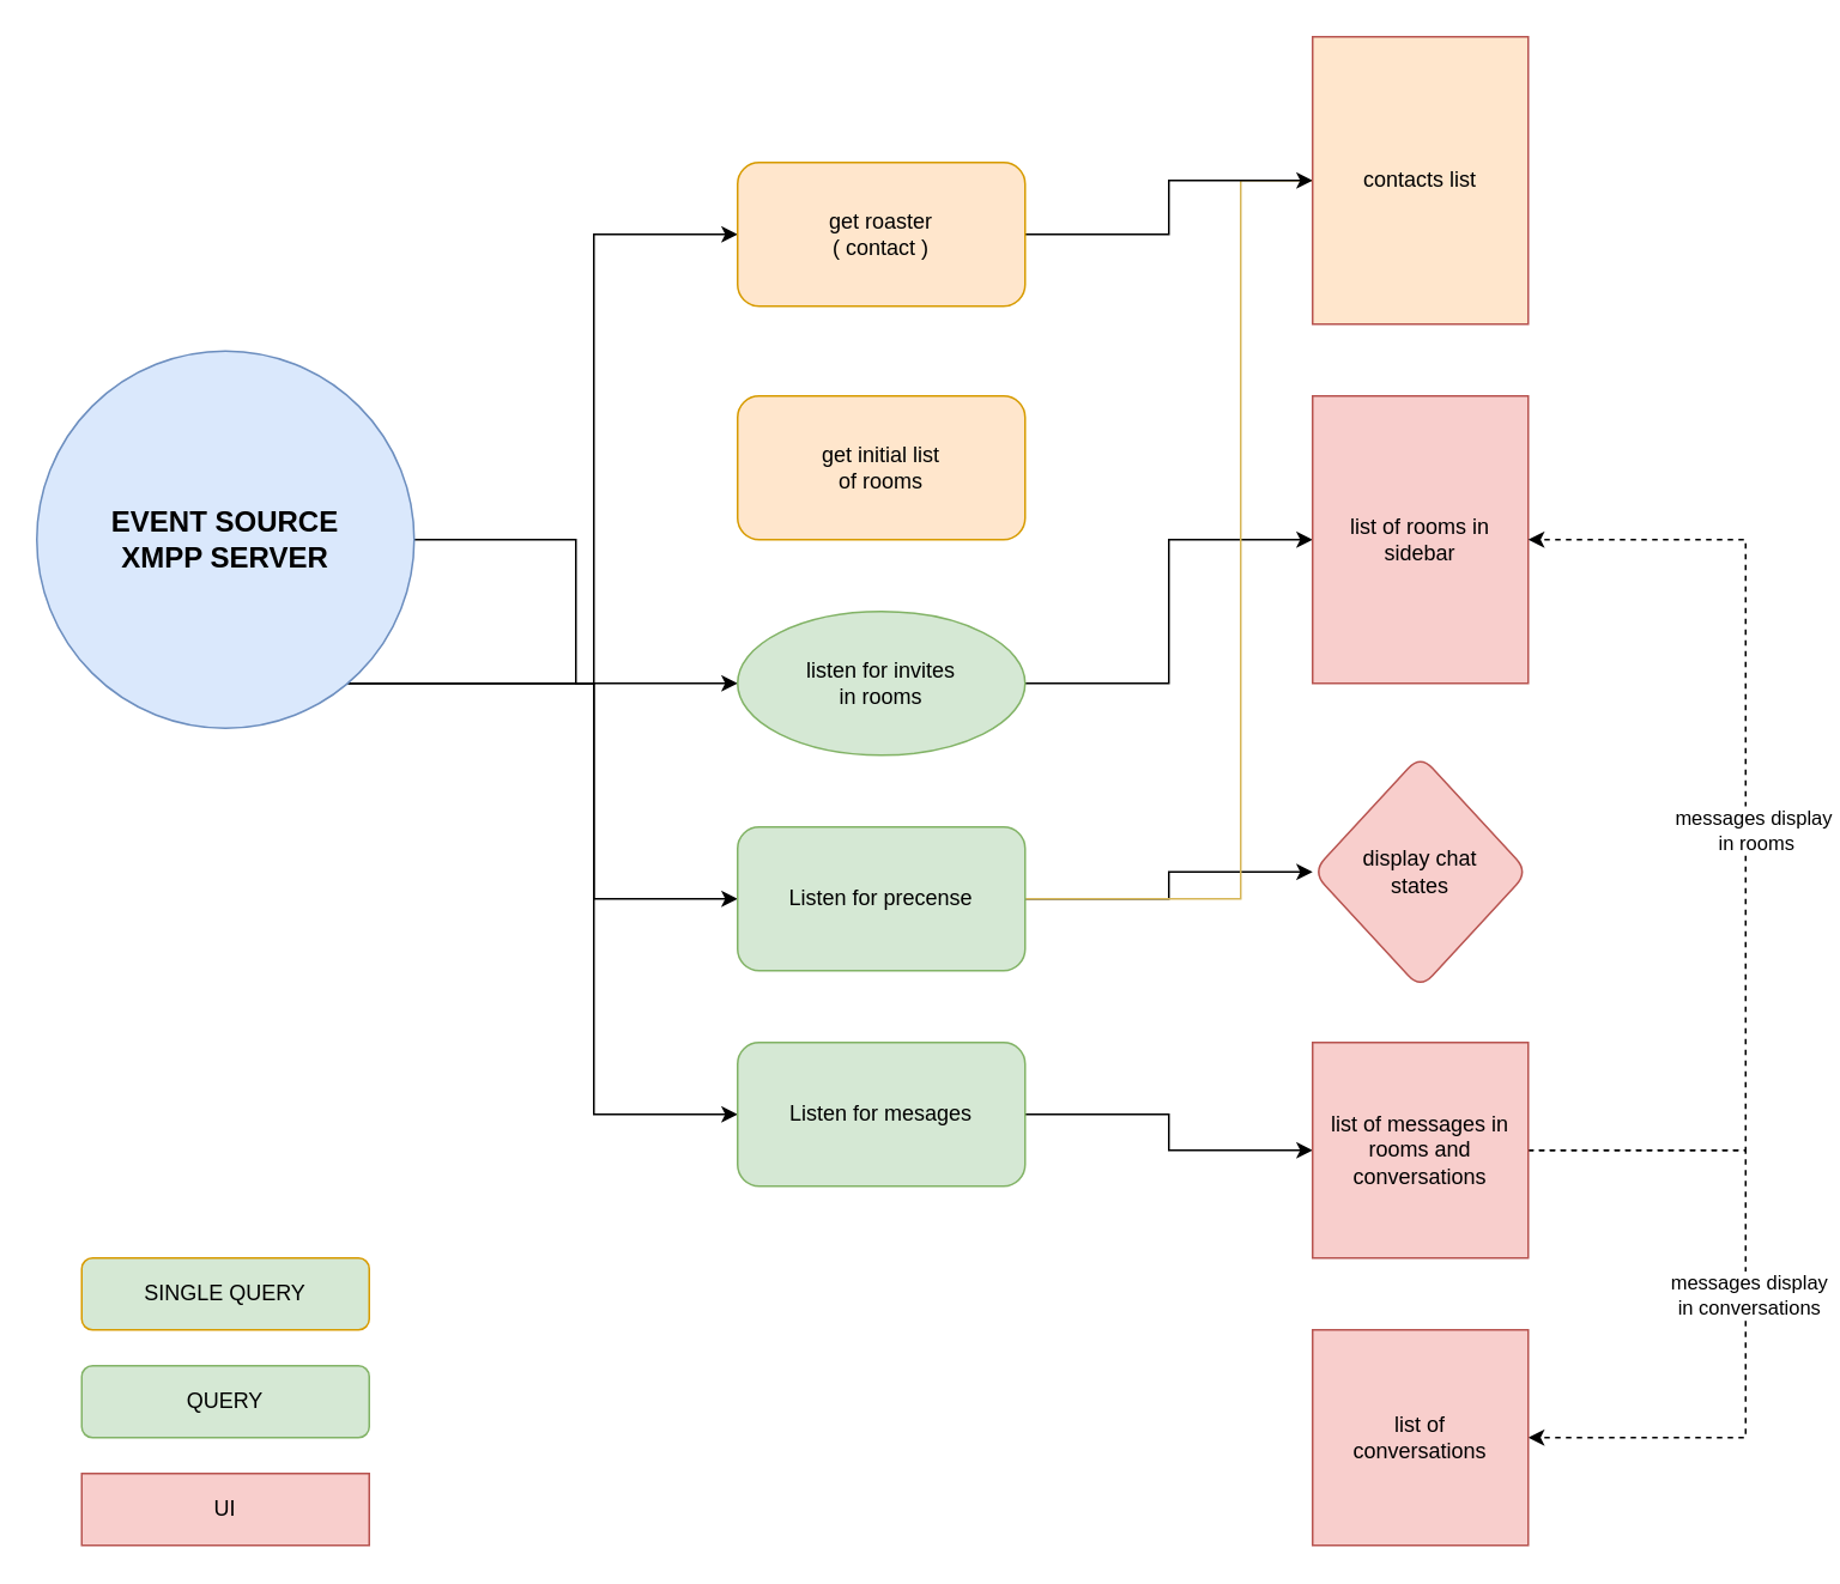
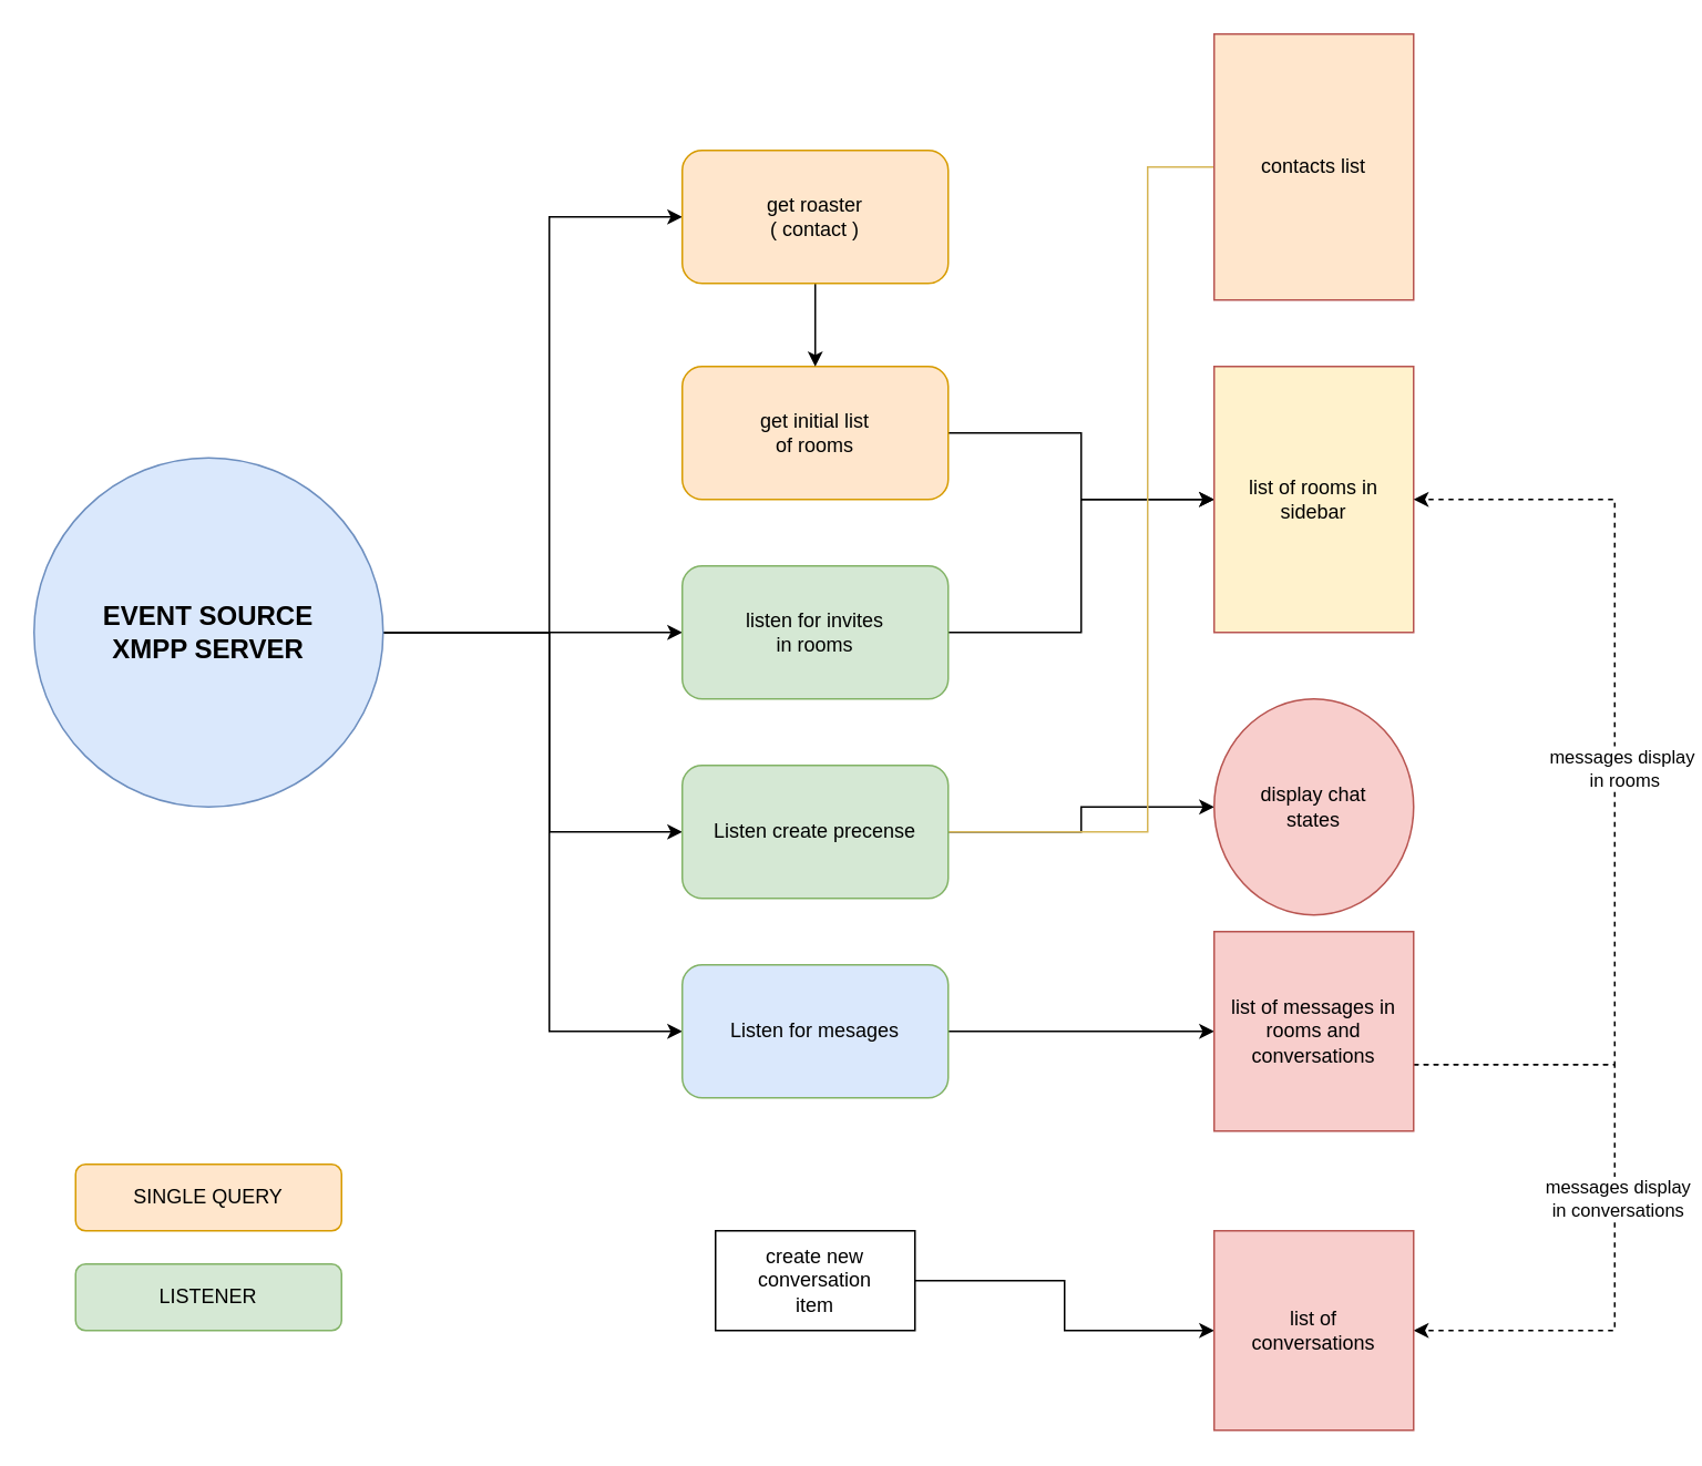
  <mxCell id="0" />
  <mxCell id="1" parent="0" />
  <mxCell id="2" style="edgeStyle=orthogonalEdgeStyle;rounded=0;orthogonalLoop=1;jettySize=auto;html=1;entryX=0;entryY=0.5;entryDx=0;entryDy=0;" edge="1" parent="1" source="6" target="10"><mxGeometry relative="1" as="geometry" /></mxCell>
  <mxCell id="3" style="edgeStyle=orthogonalEdgeStyle;rounded=0;orthogonalLoop=1;jettySize=auto;html=1;entryX=0;entryY=0.5;entryDx=0;entryDy=0;" edge="1" parent="1" source="6" target="16"><mxGeometry relative="1" as="geometry"><mxPoint x="280" y="630" as="targetPoint" /><Array as="points"><mxPoint x="330" y="380" /><mxPoint x="330" y="620" /></Array></mxGeometry></mxCell>
  <mxCell id="4" style="edgeStyle=orthogonalEdgeStyle;rounded=0;orthogonalLoop=1;jettySize=auto;html=1;entryX=0;entryY=0.5;entryDx=0;entryDy=0;" edge="1" parent="1" source="6" target="14"><mxGeometry relative="1" as="geometry"><mxPoint x="410" y="530" as="targetPoint" /><Array as="points"><mxPoint x="330" y="380" /><mxPoint x="330" y="500" /></Array></mxGeometry></mxCell>
  <mxCell id="5" style="edgeStyle=orthogonalEdgeStyle;rounded=0;orthogonalLoop=1;jettySize=auto;html=1;entryX=0;entryY=0.5;entryDx=0;entryDy=0;" edge="1" parent="1" source="6" target="27"><mxGeometry relative="1" as="geometry"><mxPoint x="230" y="100" as="targetPoint" /><Array as="points"><mxPoint x="330" y="380" /><mxPoint x="330" y="130" /></Array></mxGeometry></mxCell>
- <mxCell id="6" value="&lt;div style=&quot;font-size: 16px;&quot;&gt;&lt;font style=&quot;font-size: 16px;&quot;&gt;&lt;b&gt;EVENT SOURCE&lt;/b&gt;&lt;/font&gt;&lt;/div&gt;&lt;div style=&quot;font-size: 16px;&quot;&gt;&lt;font style=&quot;font-size: 16px;&quot;&gt;&lt;b&gt;&lt;font style=&quot;font-size: 16px;&quot;&gt;XMPP SERVER&lt;/font&gt;&lt;br&gt;&lt;/b&gt;&lt;/font&gt;&lt;/div&gt;" style="ellipse;whiteSpace=wrap;html=1;aspect=fixed;fillColor=#dae8fc;strokeColor=#6c8ebf;" vertex="1" parent="1"><mxGeometry x="20" y="195" width="210" height="210" as="geometry" /></mxCell>
+ <mxCell id="6" value="&lt;div style=&quot;font-size: 16px;&quot;&gt;&lt;font style=&quot;font-size: 16px;&quot;&gt;&lt;b&gt;EVENT SOURCE&lt;/b&gt;&lt;/font&gt;&lt;/div&gt;&lt;div style=&quot;font-size: 16px;&quot;&gt;&lt;font style=&quot;font-size: 16px;&quot;&gt;&lt;b&gt;&lt;font style=&quot;font-size: 16px;&quot;&gt;XMPP SERVER&lt;/font&gt;&lt;br&gt;&lt;/b&gt;&lt;/font&gt;&lt;/div&gt;" style="ellipse;whiteSpace=wrap;html=1;aspect=fixed;fillColor=#dae8fc;strokeColor=#6c8ebf;" vertex="1" parent="1"><mxGeometry x="20" y="275" width="210" height="210" as="geometry" /></mxCell>
+ <mxCell id="7" style="edgeStyle=orthogonalEdgeStyle;rounded=0;orthogonalLoop=1;jettySize=auto;html=1;entryX=0;entryY=0.5;entryDx=0;entryDy=0;" edge="1" parent="1" source="8" target="11"><mxGeometry relative="1" as="geometry"><Array as="points"><mxPoint x="650" y="260" /><mxPoint x="650" y="300" /></Array></mxGeometry></mxCell>
  <mxCell id="8" value="&lt;div&gt;get initial list&lt;/div&gt;&lt;div&gt;of rooms&lt;/div&gt;" style="rounded=1;whiteSpace=wrap;html=1;fillColor=#ffe6cc;strokeColor=#d79b00;" vertex="1" parent="1"><mxGeometry x="410" y="220" width="160" height="80" as="geometry" /></mxCell>
  <mxCell id="9" style="edgeStyle=orthogonalEdgeStyle;rounded=0;orthogonalLoop=1;jettySize=auto;html=1;entryX=0;entryY=0.5;entryDx=0;entryDy=0;" edge="1" parent="1" source="10" target="11"><mxGeometry relative="1" as="geometry"><mxPoint x="740" y="330" as="targetPoint" /><Array as="points"><mxPoint x="650" y="380" /><mxPoint x="650" y="300" /></Array></mxGeometry></mxCell>
- <mxCell id="10" value="&lt;div&gt;listen for invites&lt;/div&gt;&lt;div&gt;in rooms &lt;/div&gt;" style="ellipse;whiteSpace=wrap;html=1;fillColor=#d5e8d4;strokeColor=#82b366;" vertex="1" parent="1"><mxGeometry x="410" y="340" width="160" height="80" as="geometry" /></mxCell>
- <mxCell id="11" value="&lt;div&gt;list of rooms in sidebar&lt;/div&gt;" style="rounded=0;whiteSpace=wrap;html=1;fillColor=#f8cecc;strokeColor=#b85450;" vertex="1" parent="1"><mxGeometry x="730" y="220" width="120" height="160" as="geometry" /></mxCell>
+ <mxCell id="10" value="&lt;div&gt;listen for invites&lt;/div&gt;&lt;div&gt;in rooms &lt;/div&gt;" style="rounded=1;whiteSpace=wrap;html=1;fillColor=#d5e8d4;strokeColor=#82b366;" vertex="1" parent="1"><mxGeometry x="410" y="340" width="160" height="80" as="geometry" /></mxCell>
+ <mxCell id="11" value="&lt;div&gt;list of rooms in sidebar&lt;/div&gt;" style="rounded=0;whiteSpace=wrap;html=1;fillColor=#fff2cc;strokeColor=#b85450;" vertex="1" parent="1"><mxGeometry x="730" y="220" width="120" height="160" as="geometry" /></mxCell>
  <mxCell id="12" value="" style="edgeStyle=orthogonalEdgeStyle;rounded=0;orthogonalLoop=1;jettySize=auto;html=1;" edge="1" parent="1" source="14" target="22"><mxGeometry relative="1" as="geometry" /></mxCell>
  <mxCell id="13" style="edgeStyle=orthogonalEdgeStyle;rounded=0;orthogonalLoop=1;jettySize=auto;html=1;fillColor=#fff2cc;strokeColor=#d6b656;" edge="1" parent="1" source="14"><mxGeometry relative="1" as="geometry"><mxPoint x="770" y="100" as="targetPoint" /><Array as="points"><mxPoint x="690" y="500" /><mxPoint x="690" y="100" /></Array></mxGeometry></mxCell>
- <mxCell id="14" value="&lt;div&gt;Listen for precense&lt;/div&gt;" style="rounded=1;whiteSpace=wrap;html=1;fillColor=#d5e8d4;strokeColor=#82b366;" vertex="1" parent="1"><mxGeometry x="410" y="460" width="160" height="80" as="geometry" /></mxCell>
+ <mxCell id="14" value="&lt;div&gt;Listen create precense&lt;/div&gt;" style="rounded=1;whiteSpace=wrap;html=1;fillColor=#d5e8d4;strokeColor=#82b366;" vertex="1" parent="1"><mxGeometry x="410" y="460" width="160" height="80" as="geometry" /></mxCell>
  <mxCell id="15" style="edgeStyle=orthogonalEdgeStyle;rounded=0;orthogonalLoop=1;jettySize=auto;html=1;entryX=0;entryY=0.5;entryDx=0;entryDy=0;" edge="1" parent="1" source="16" target="21"><mxGeometry relative="1" as="geometry" /></mxCell>
- <mxCell id="16" value="&lt;div&gt;Listen for mesages&lt;/div&gt;" style="rounded=1;whiteSpace=wrap;html=1;fillColor=#d5e8d4;strokeColor=#82b366;" vertex="1" parent="1"><mxGeometry x="410" y="580" width="160" height="80" as="geometry" /></mxCell>
+ <mxCell id="16" value="&lt;div&gt;Listen for mesages&lt;/div&gt;" style="rounded=1;whiteSpace=wrap;html=1;fillColor=#dae8fc;strokeColor=#82b366;" vertex="1" parent="1"><mxGeometry x="410" y="580" width="160" height="80" as="geometry" /></mxCell>
  <mxCell id="17" style="edgeStyle=orthogonalEdgeStyle;rounded=0;orthogonalLoop=1;jettySize=auto;html=1;entryX=1;entryY=0.5;entryDx=0;entryDy=0;dashed=1;" edge="1" parent="1" source="21" target="11"><mxGeometry relative="1" as="geometry"><mxPoint x="970" y="300" as="targetPoint" /><Array as="points"><mxPoint x="971" y="640" /><mxPoint x="971" y="300" /></Array></mxGeometry></mxCell>
  <mxCell id="18" value="&lt;div&gt;messages display&amp;nbsp;&lt;/div&gt;&lt;div&gt;in rooms&lt;/div&gt;" style="edgeLabel;html=1;align=center;verticalAlign=middle;resizable=0;points=[];" vertex="1" connectable="0" parent="17"><mxGeometry x="-0.054" y="-5" relative="1" as="geometry"><mxPoint y="-25" as="offset" /></mxGeometry></mxCell>
  <mxCell id="19" style="edgeStyle=orthogonalEdgeStyle;rounded=0;orthogonalLoop=1;jettySize=auto;html=1;entryX=1;entryY=0.5;entryDx=0;entryDy=0;dashed=1;" edge="1" parent="1" source="21" target="25"><mxGeometry relative="1" as="geometry"><mxPoint x="970" y="790" as="targetPoint" /><Array as="points"><mxPoint x="971" y="640" /><mxPoint x="971" y="800" /></Array></mxGeometry></mxCell>
  <mxCell id="20" value="&lt;div&gt;messages display&lt;/div&gt;&lt;div&gt;in conversations&lt;br&gt;&lt;/div&gt;" style="edgeLabel;html=1;align=center;verticalAlign=middle;resizable=0;points=[];" vertex="1" connectable="0" parent="19"><mxGeometry x="0.027" y="1" relative="1" as="geometry"><mxPoint y="-5" as="offset" /></mxGeometry></mxCell>
- <mxCell id="21" value="&lt;div&gt;list of messages in rooms and conversations&lt;/div&gt;" style="rounded=0;whiteSpace=wrap;html=1;fillColor=#f8cecc;strokeColor=#b85450;" vertex="1" parent="1"><mxGeometry x="730" y="580" width="120" height="120" as="geometry" /></mxCell>
- <mxCell id="22" value="&lt;div&gt;display chat&lt;/div&gt;&lt;div&gt;states&lt;/div&gt;" style="rhombus;whiteSpace=wrap;html=1;fillColor=#f8cecc;strokeColor=#b85450;rounded=1;" vertex="1" parent="1"><mxGeometry x="730" y="420" width="120" height="130" as="geometry" /></mxCell>
+ <mxCell id="21" value="&lt;div&gt;list of messages in rooms and conversations&lt;/div&gt;" style="rounded=0;whiteSpace=wrap;html=1;fillColor=#f8cecc;strokeColor=#b85450;" vertex="1" parent="1"><mxGeometry x="730" y="560" width="120" height="120" as="geometry" /></mxCell>
+ <mxCell id="22" value="&lt;div&gt;display chat&lt;/div&gt;&lt;div&gt;states&lt;/div&gt;" style="ellipse;whiteSpace=wrap;html=1;fillColor=#f8cecc;strokeColor=#b85450;" vertex="1" parent="1"><mxGeometry x="730" y="420" width="120" height="130" as="geometry" /></mxCell>
+ <mxCell id="23" style="edgeStyle=orthogonalEdgeStyle;rounded=0;orthogonalLoop=1;jettySize=auto;html=1;entryX=0;entryY=0.5;entryDx=0;entryDy=0;" edge="1" parent="1" source="24" target="25"><mxGeometry relative="1" as="geometry" /></mxCell>
+ <mxCell id="24" value="&lt;div&gt;create new conversation&lt;/div&gt;&lt;div&gt;item&lt;br&gt;&lt;/div&gt;" style="whiteSpace=wrap;html=1;" vertex="1" parent="1"><mxGeometry x="430" y="740" width="120" height="60" as="geometry" /></mxCell>
  <mxCell id="25" value="&lt;div&gt;list of&lt;/div&gt;&lt;div&gt;conversations&lt;br&gt;&lt;/div&gt;" style="rounded=0;whiteSpace=wrap;html=1;fillColor=#f8cecc;strokeColor=#b85450;" vertex="1" parent="1"><mxGeometry x="730" y="740" width="120" height="120" as="geometry" /></mxCell>
- <mxCell id="26" style="edgeStyle=orthogonalEdgeStyle;rounded=0;orthogonalLoop=1;jettySize=auto;html=1;entryX=0;entryY=0.5;entryDx=0;entryDy=0;" edge="1" parent="1" source="27" target="28"><mxGeometry relative="1" as="geometry" /></mxCell>
+ <mxCell id="26" style="edgeStyle=orthogonalEdgeStyle;rounded=0;orthogonalLoop=1;jettySize=auto;html=1;" edge="1" parent="1" source="27" target="8"><mxGeometry relative="1" as="geometry" /></mxCell>
  <mxCell id="27" value="&lt;div&gt;get roaster&lt;/div&gt;&lt;div&gt;( contact )&lt;br&gt;&lt;/div&gt;" style="rounded=1;whiteSpace=wrap;html=1;fillColor=#ffe6cc;strokeColor=#d79b00;" vertex="1" parent="1"><mxGeometry x="410" y="90" width="160" height="80" as="geometry" /></mxCell>
  <mxCell id="28" value="&lt;div&gt;contacts list&lt;/div&gt;" style="rounded=0;whiteSpace=wrap;html=1;fillColor=#ffe6cc;strokeColor=#b85450;" vertex="1" parent="1"><mxGeometry x="730" y="20" width="120" height="160" as="geometry" /></mxCell>
- <mxCell id="29" value="SINGLE QUERY" style="rounded=1;whiteSpace=wrap;html=1;fillColor=#d5e8d4;strokeColor=#d79b00;" vertex="1" parent="1"><mxGeometry x="45" y="700" width="160" height="40" as="geometry" /></mxCell>
- <mxCell id="30" value="QUERY" style="rounded=1;whiteSpace=wrap;html=1;fillColor=#d5e8d4;strokeColor=#82b366;" vertex="1" parent="1"><mxGeometry x="45" y="760" width="160" height="40" as="geometry" /></mxCell>
- <mxCell id="31" value="&lt;div&gt;UI&lt;/div&gt;" style="rounded=0;whiteSpace=wrap;html=1;fillColor=#f8cecc;strokeColor=#b85450;" vertex="1" parent="1"><mxGeometry x="45" y="820" width="160" height="40" as="geometry" /></mxCell>
+ <mxCell id="29" value="SINGLE QUERY" style="rounded=1;whiteSpace=wrap;html=1;fillColor=#ffe6cc;strokeColor=#d79b00;" vertex="1" parent="1"><mxGeometry x="45" y="700" width="160" height="40" as="geometry" /></mxCell>
+ <mxCell id="30" value="LISTENER" style="rounded=1;whiteSpace=wrap;html=1;fillColor=#d5e8d4;strokeColor=#82b366;" vertex="1" parent="1"><mxGeometry x="45" y="760" width="160" height="40" as="geometry" /></mxCell>
